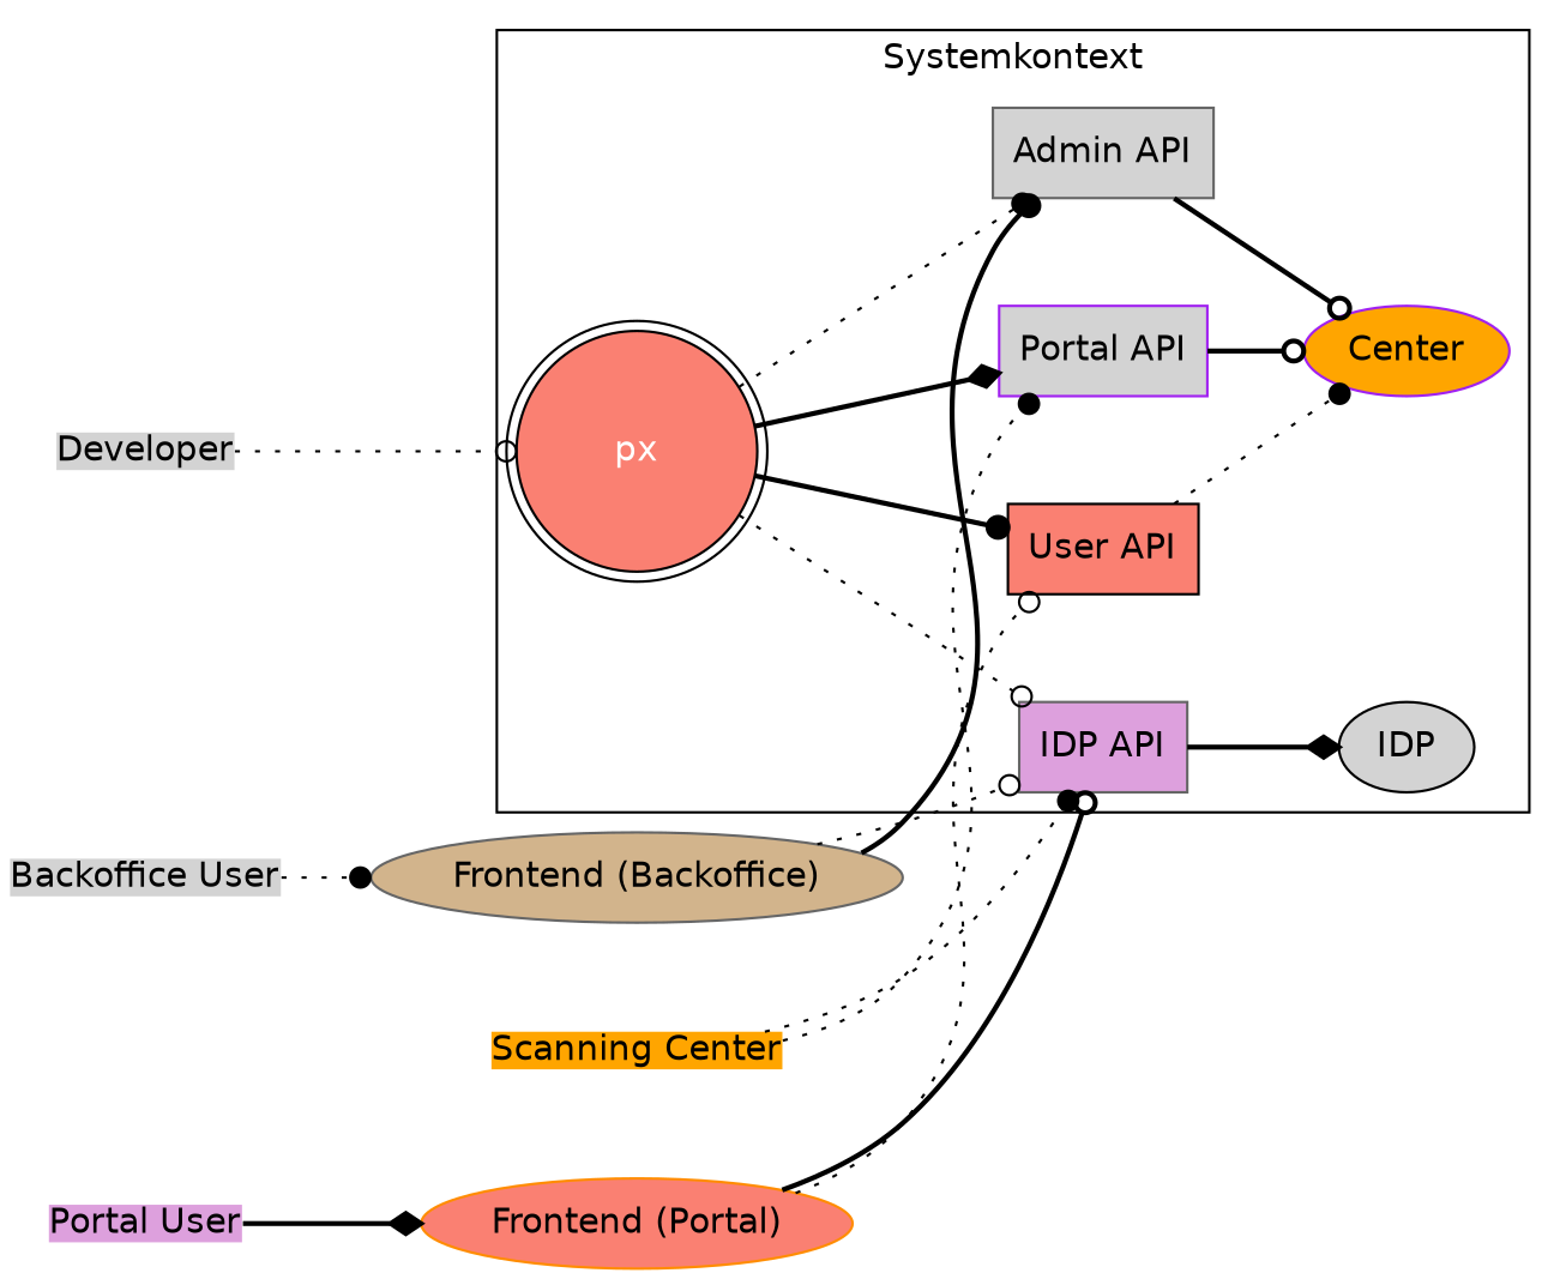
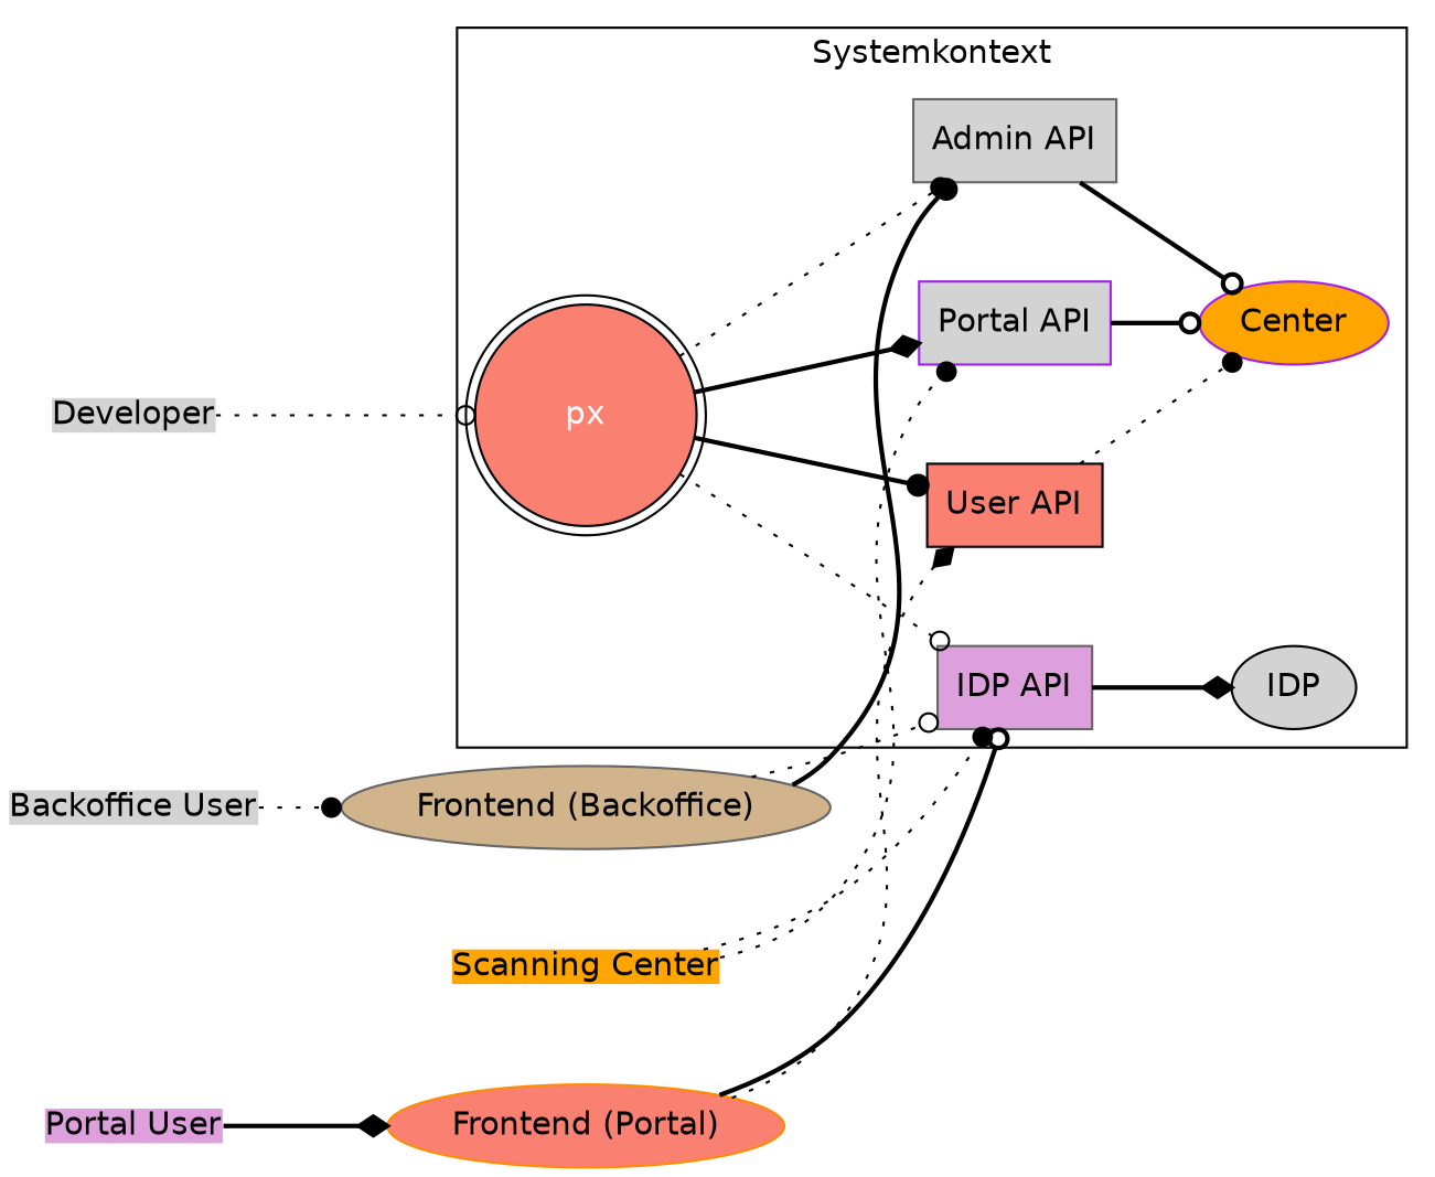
  digraph {
    fontname="DejaVu Sans"
    nodesep=0.6
    rankdir=LR
    node [color=gray40 fillcolor=lightgrey fontname="DejaVu Sans" shape=ellipse style=filled]
    edge [arrowhead=dot fontname="DejaVu Sans" style=dotted]
    IDP [color=black]
    "IDP API" [fillcolor=plum shape=box]
    n3 [color=purple fillcolor=orange label=Center]
    "User API" [color=black fillcolor=salmon shape=box]
    n5 [color=purple label="Portal API" shape=box]
    "Admin API" [shape=box]
    px [color=black fillcolor=salmon fontcolor=white margin=0.3 shape=doublecircle]
    "Frontend (Portal)" [color=darkorange fillcolor=salmon]
    "Frontend (Backoffice)" [fillcolor=tan]
    "Portal User" [fillcolor=plum shape=plain]
    "Backoffice User" [shape=plain]
    "Scanning Center" [color=darkorange fillcolor=orange shape=plain]
    Developer [color=darkorange shape=plain]
    subgraph cluster_1 {
      label=Systemkontext
      IDP
      "IDP API"
      n3
      "User API"
      n5
      "Admin API"
      px
    }
    "IDP API" -> IDP [arrowhead=diamond style=bold]
    "User API" -> n3
    n5 -> n3 [arrowhead=odot style=bold]
    "Admin API" -> n3 [arrowhead=odot style=bold]
    px -> "IDP API" [arrowhead=odot]
    px -> "User API" [style=bold]
    px -> n5 [arrowhead=diamond style=bold]
    px -> "Admin API"
    "Frontend (Portal)" -> "IDP API" [arrowhead=odot style=bold]
-   "Frontend (Portal)" -> "User API" [arrowhead=odot]
+   "Frontend (Portal)" -> "User API" [arrowhead=diamond]
    "Frontend (Backoffice)" -> "IDP API" [arrowhead=odot]
    "Frontend (Backoffice)" -> "Admin API" [style=bold]
    "Portal User" -> "Frontend (Portal)" [arrowhead=diamond style=bold]
    "Backoffice User" -> "Frontend (Backoffice)"
    "Scanning Center" -> "IDP API"
    "Scanning Center" -> n5
    Developer -> px [arrowhead=odot]
  }
